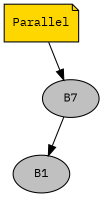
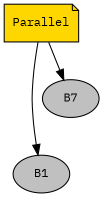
  digraph {
    fontname="IBM Plex Mono"
    node [fillcolor=gray fontcolor=black fontname="IBM Plex Mono" fontsize=11 shape=ellipse style=filled]
    edge [fontname="IBM Plex Mono"]
    Parallel [fillcolor=gold shape=note]
    B1
    n3 [label=B7]
-   n3 -> B1
+   Parallel -> B1
    Parallel -> n3
  }
